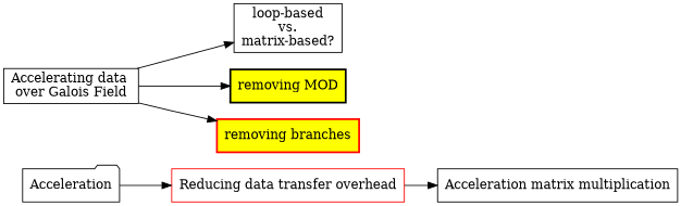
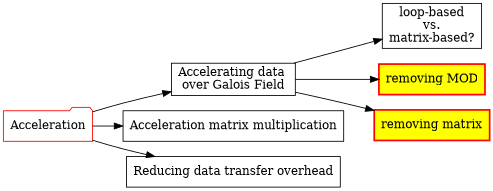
  digraph {
    rankdir=LR
    node [shape=box]
-   n1 [label=Acceleration shape=folder]
+   n1 [label=Acceleration shape=folder color=red]
    n2 [label="Accelerating data \nover Galois Field"]
    n3 [label="Acceleration matrix multiplication"]
-   n4 [label="Reducing data transfer overhead" color=red]
+   n4 [label="Reducing data transfer overhead"]
    n5 [label="loop-based\nvs.\nmatrix-based?"]
-   n6 [color=black fillcolor=yellow fontcolor=black label="removing MOD" style="filled, setlinewidth(2)"]
-   n7 [color=red fillcolor=yellow fontcolor=black label="removing branches" style="filled, setlinewidth(2)"]
-   n4 -> n3
+   n6 [color=red fillcolor=yellow fontcolor=black label="removing MOD" style="filled, setlinewidth(2)"]
+   n7 [color=red fillcolor=yellow fontcolor=black label="removing matrix" style="filled, setlinewidth(2)"]
+   n1 -> n2
+   n1 -> n3
    n1 -> n4
    n2 -> n5
    n2 -> n6
    n2 -> n7
  }
